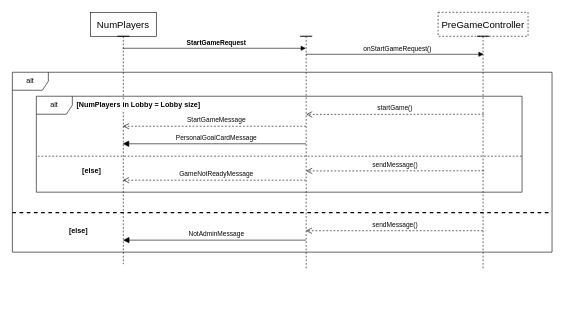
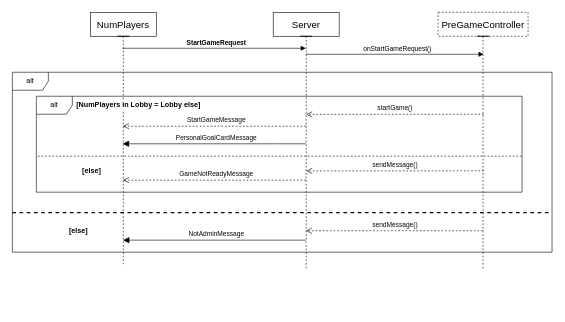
  <mxCell id="0" />
  <mxCell id="1" parent="0" />
  <mxCell id="2" value="alt" style="shape=umlFrame;whiteSpace=wrap;html=1;pointerEvents=0;" parent="1" vertex="1"><mxGeometry x="20" y="120" width="900" height="300" as="geometry" /></mxCell>
  <mxCell id="3" value="NumPlayers" style="html=1;whiteSpace=wrap;fontSize=16;" parent="1" vertex="1"><mxGeometry x="150" y="20" width="110" height="40" as="geometry" /></mxCell>
+ <mxCell id="4" value="Server" style="html=1;whiteSpace=wrap;fontSize=16;" parent="1" vertex="1"><mxGeometry x="455" y="20" width="110" height="40" as="geometry" /></mxCell>
  <mxCell id="5" value="" style="shape=umlLifeline;perimeter=lifelinePerimeter;whiteSpace=wrap;html=1;container=1;dropTarget=0;collapsible=0;recursiveResize=0;outlineConnect=0;portConstraint=eastwest;newEdgeStyle={&quot;edgeStyle&quot;:&quot;elbowEdgeStyle&quot;,&quot;elbow&quot;:&quot;vertical&quot;,&quot;curved&quot;:0,&quot;rounded&quot;:0};participant=umlActor;size=0;" parent="1" vertex="1"><mxGeometry x="195" y="60" width="20" height="380" as="geometry" /></mxCell>
  <mxCell id="6" value="" style="shape=umlLifeline;perimeter=lifelinePerimeter;whiteSpace=wrap;html=1;container=1;dropTarget=0;collapsible=0;recursiveResize=0;outlineConnect=0;portConstraint=eastwest;newEdgeStyle={&quot;edgeStyle&quot;:&quot;elbowEdgeStyle&quot;,&quot;elbow&quot;:&quot;vertical&quot;,&quot;curved&quot;:0,&quot;rounded&quot;:0};participant=umlActor;size=0;" parent="1" vertex="1"><mxGeometry x="500" y="60" width="20" height="390" as="geometry" /></mxCell>
  <mxCell id="7" value="StartGameRequest" style="html=1;verticalAlign=bottom;endArrow=block;edgeStyle=elbowEdgeStyle;elbow=vertical;curved=0;rounded=0;fontStyle=1;" parent="1" edge="1"><mxGeometry x="0.014" width="80" relative="1" as="geometry"><mxPoint x="204.071" y="80" as="sourcePoint" /><mxPoint x="509.5" y="80" as="targetPoint" /><Array as="points"><mxPoint x="470" y="80" /><mxPoint x="330" y="90" /><mxPoint x="380" y="120" /></Array><mxPoint x="1" as="offset" /></mxGeometry></mxCell>
  <mxCell id="8" value="&lt;div style=&quot;color: rgb(8, 8, 8);&quot;&gt;&lt;pre style=&quot;&quot;&gt;&lt;font face=&quot;Helvetica&quot;&gt;StartGameMessage&lt;/font&gt;&lt;/pre&gt;&lt;/div&gt;" style="html=1;verticalAlign=bottom;endArrow=open;dashed=1;endSize=8;edgeStyle=elbowEdgeStyle;elbow=vertical;curved=0;rounded=0;labelBackgroundColor=none;" parent="1" source="6" target="5" edge="1"><mxGeometry x="-0.017" y="10" relative="1" as="geometry"><mxPoint x="625" y="180" as="sourcePoint" /><mxPoint x="210" y="180" as="targetPoint" /><Array as="points"><mxPoint x="460" y="210" /><mxPoint x="480" y="200" /><mxPoint x="530" y="190" /><mxPoint x="480" y="210" /><mxPoint x="530" y="230" /><mxPoint x="550" y="200" /><mxPoint x="315" y="180" /></Array><mxPoint as="offset" /></mxGeometry></mxCell>
  <mxCell id="9" value="alt" style="shape=umlFrame;whiteSpace=wrap;html=1;pointerEvents=0;" parent="1" vertex="1"><mxGeometry x="60" y="160" width="810" height="160" as="geometry" /></mxCell>
  <mxCell id="10" value="" style="line;strokeWidth=2;fillColor=none;align=left;verticalAlign=middle;spacingTop=-1;spacingLeft=3;spacingRight=3;rotatable=0;labelPosition=right;points=[];portConstraint=eastwest;strokeColor=inherit;dashed=1;" parent="1" vertex="1"><mxGeometry x="20" y="350" width="900" height="8" as="geometry" /></mxCell>
  <mxCell id="11" value="[else]" style="text;html=1;align=center;verticalAlign=middle;resizable=0;points=[];autosize=1;strokeColor=none;fillColor=none;fontStyle=1;labelBackgroundColor=default;" parent="1" vertex="1"><mxGeometry x="105" y="370" width="50" height="30" as="geometry" /></mxCell>
- <mxCell id="12" value="[NumPlayers in Lobby = Lobby size]" style="text;html=1;align=center;verticalAlign=middle;resizable=0;points=[];autosize=1;strokeColor=none;fillColor=none;fontStyle=1;labelBackgroundColor=default;" parent="1" vertex="1"><mxGeometry x="115" y="160" width="230" height="30" as="geometry" /></mxCell>
+ <mxCell id="12" value="[NumPlayers in Lobby = Lobby else]" style="text;html=1;align=center;verticalAlign=middle;resizable=0;points=[];autosize=1;strokeColor=none;fillColor=none;fontStyle=1;labelBackgroundColor=default;" parent="1" vertex="1"><mxGeometry x="115" y="160" width="230" height="30" as="geometry" /></mxCell>
  <mxCell id="13" value="" style="line;strokeWidth=1;fillColor=none;align=left;verticalAlign=middle;spacingTop=-1;spacingLeft=3;spacingRight=3;rotatable=0;labelPosition=right;points=[];portConstraint=eastwest;strokeColor=inherit;dashed=1;" parent="1" vertex="1"><mxGeometry x="62.5" y="256" width="807.5" height="8" as="geometry" /></mxCell>
  <mxCell id="14" value="[else]" style="text;html=1;align=center;verticalAlign=middle;resizable=0;points=[];autosize=1;strokeColor=none;fillColor=none;fontStyle=1;labelBackgroundColor=default;" parent="1" vertex="1"><mxGeometry x="126.5" y="270" width="50" height="30" as="geometry" /></mxCell>
  <mxCell id="15" value="&lt;div style=&quot;color: rgb(8, 8, 8);&quot;&gt;&lt;pre style=&quot;&quot;&gt;&lt;font face=&quot;Helvetica&quot;&gt;GameNotReadyMessage&lt;/font&gt;&lt;/pre&gt;&lt;/div&gt;" style="html=1;verticalAlign=bottom;endArrow=open;dashed=1;endSize=8;edgeStyle=elbowEdgeStyle;elbow=vertical;curved=0;rounded=0;labelBackgroundColor=none;" parent="1" source="6" target="5" edge="1"><mxGeometry x="-0.017" y="10" relative="1" as="geometry"><mxPoint x="633.5" y="292" as="sourcePoint" /><mxPoint x="208.5" y="292" as="targetPoint" /><Array as="points"><mxPoint x="460" y="300" /><mxPoint x="420" y="290" /><mxPoint x="506.5" y="292" /><mxPoint x="541.5" y="302" /><mxPoint x="561.5" y="272" /><mxPoint x="326.5" y="252" /></Array><mxPoint as="offset" /></mxGeometry></mxCell>
  <mxCell id="16" value="&lt;div style=&quot;color: rgb(8, 8, 8);&quot;&gt;&lt;pre style=&quot;&quot;&gt;&lt;font face=&quot;Helvetica&quot;&gt;NotAdminMessage&lt;/font&gt;&lt;/pre&gt;&lt;/div&gt;" style="html=1;verticalAlign=bottom;endArrow=block;endSize=8;edgeStyle=elbowEdgeStyle;elbow=vertical;curved=0;rounded=0;labelBackgroundColor=none;endFill=1;" parent="1" edge="1" target="5" source="6"><mxGeometry x="-0.017" y="10" relative="1" as="geometry"><mxPoint x="450" y="390" as="sourcePoint" /><mxPoint x="204.5" y="390" as="targetPoint" /><Array as="points"><mxPoint x="280" y="400" /><mxPoint x="470" y="400" /><mxPoint x="265" y="350" /><mxPoint x="315" y="370" /><mxPoint x="335" y="340" /><mxPoint x="100" y="320" /></Array><mxPoint as="offset" /></mxGeometry></mxCell>
  <mxCell id="17" value="&lt;div style=&quot;color: rgb(8, 8, 8);&quot;&gt;&lt;pre style=&quot;&quot;&gt;&lt;font face=&quot;Helvetica&quot;&gt;PersonalGoalCardMessage&lt;/font&gt;&lt;/pre&gt;&lt;/div&gt;" style="html=1;verticalAlign=bottom;endArrow=block;endSize=8;edgeStyle=elbowEdgeStyle;elbow=vertical;curved=0;rounded=0;labelBackgroundColor=none;endFill=1;" parent="1" edge="1"><mxGeometry x="-0.017" y="10" relative="1" as="geometry"><mxPoint x="509.5" y="239.29" as="sourcePoint" /><mxPoint x="204.071" y="239.29" as="targetPoint" /><Array as="points"><mxPoint x="460" y="239.29" /><mxPoint x="430" y="229.29" /><mxPoint x="380" y="249.29" /><mxPoint x="430" y="269.29" /><mxPoint x="450" y="239.29" /><mxPoint x="215" y="219.29" /></Array><mxPoint as="offset" /></mxGeometry></mxCell>
  <mxCell id="18" value="PreGameController" style="html=1;whiteSpace=wrap;fontSize=16;dashed=1;" vertex="1" parent="1"><mxGeometry x="730" y="20" width="150" height="40" as="geometry" /></mxCell>
  <mxCell id="19" value="" style="shape=umlLifeline;perimeter=lifelinePerimeter;whiteSpace=wrap;html=1;container=1;dropTarget=0;collapsible=0;recursiveResize=0;outlineConnect=0;portConstraint=eastwest;newEdgeStyle={&quot;edgeStyle&quot;:&quot;elbowEdgeStyle&quot;,&quot;elbow&quot;:&quot;vertical&quot;,&quot;curved&quot;:0,&quot;rounded&quot;:0};participant=umlActor;size=0;" vertex="1" parent="1"><mxGeometry x="795" y="60" width="20" height="390" as="geometry" /></mxCell>
  <mxCell id="20" value="onStartGameRequest()" style="html=1;verticalAlign=bottom;endArrow=block;edgeStyle=elbowEdgeStyle;elbow=vertical;curved=0;rounded=0;" edge="1" parent="1" source="6"><mxGeometry x="0.023" width="80" relative="1" as="geometry"><mxPoint x="580" y="90" as="sourcePoint" /><mxPoint x="806" y="90" as="targetPoint" /><Array as="points"><mxPoint x="731" y="90" /><mxPoint x="567.5" y="120" /><mxPoint x="337.5" y="130" /><mxPoint x="357.5" y="210" /><mxPoint x="567.5" y="230" /><mxPoint x="487.5" y="240" /><mxPoint x="558.5" y="250" /><mxPoint x="524.5" y="270" /></Array><mxPoint as="offset" /></mxGeometry></mxCell>
  <mxCell id="21" value="&lt;div style=&quot;color: rgb(8, 8, 8);&quot;&gt;&lt;pre style=&quot;&quot;&gt;&lt;font face=&quot;Helvetica&quot;&gt;sendMessage()&lt;/font&gt;&lt;/pre&gt;&lt;/div&gt;" style="html=1;verticalAlign=bottom;endArrow=open;dashed=1;endSize=8;edgeStyle=elbowEdgeStyle;elbow=vertical;curved=0;rounded=0;labelBackgroundColor=none;" edge="1" parent="1" source="19" target="6"><mxGeometry x="-0.003" y="10" relative="1" as="geometry"><mxPoint x="756" y="384.29" as="sourcePoint" /><mxPoint x="530" y="384.29" as="targetPoint" /><Array as="points"><mxPoint x="631" y="384.29" /><mxPoint x="361" y="394.62" /><mxPoint x="151" y="404.62" /><mxPoint x="171" y="514.62" /></Array><mxPoint as="offset" /></mxGeometry></mxCell>
  <mxCell id="22" value="&lt;div style=&quot;color: rgb(8, 8, 8);&quot;&gt;&lt;pre style=&quot;&quot;&gt;&lt;font face=&quot;Helvetica&quot;&gt;sendMessage()&lt;/font&gt;&lt;/pre&gt;&lt;/div&gt;" style="html=1;verticalAlign=bottom;endArrow=open;dashed=1;endSize=8;edgeStyle=elbowEdgeStyle;elbow=vertical;curved=0;rounded=0;labelBackgroundColor=none;" edge="1" parent="1"><mxGeometry x="-0.003" y="10" relative="1" as="geometry"><mxPoint x="806" y="284.29" as="sourcePoint" /><mxPoint x="510" y="284.29" as="targetPoint" /><Array as="points"><mxPoint x="632" y="284.58" /><mxPoint x="362" y="294.91" /><mxPoint x="152" y="304.91" /><mxPoint x="172" y="414.91" /></Array><mxPoint as="offset" /></mxGeometry></mxCell>
  <mxCell id="23" value="&lt;div style=&quot;color: rgb(8, 8, 8);&quot;&gt;&lt;pre style=&quot;&quot;&gt;&lt;font face=&quot;Helvetica&quot;&gt;startGame()&lt;/font&gt;&lt;/pre&gt;&lt;/div&gt;" style="html=1;verticalAlign=bottom;endArrow=open;dashed=1;endSize=8;edgeStyle=elbowEdgeStyle;elbow=vertical;curved=0;rounded=0;labelBackgroundColor=none;" edge="1" parent="1"><mxGeometry x="-0.003" y="10" relative="1" as="geometry"><mxPoint x="806" y="190" as="sourcePoint" /><mxPoint x="510" y="190" as="targetPoint" /><Array as="points"><mxPoint x="632" y="190.29" /><mxPoint x="362" y="200.62" /><mxPoint x="152" y="210.62" /><mxPoint x="172" y="320.62" /></Array><mxPoint as="offset" /></mxGeometry></mxCell>
